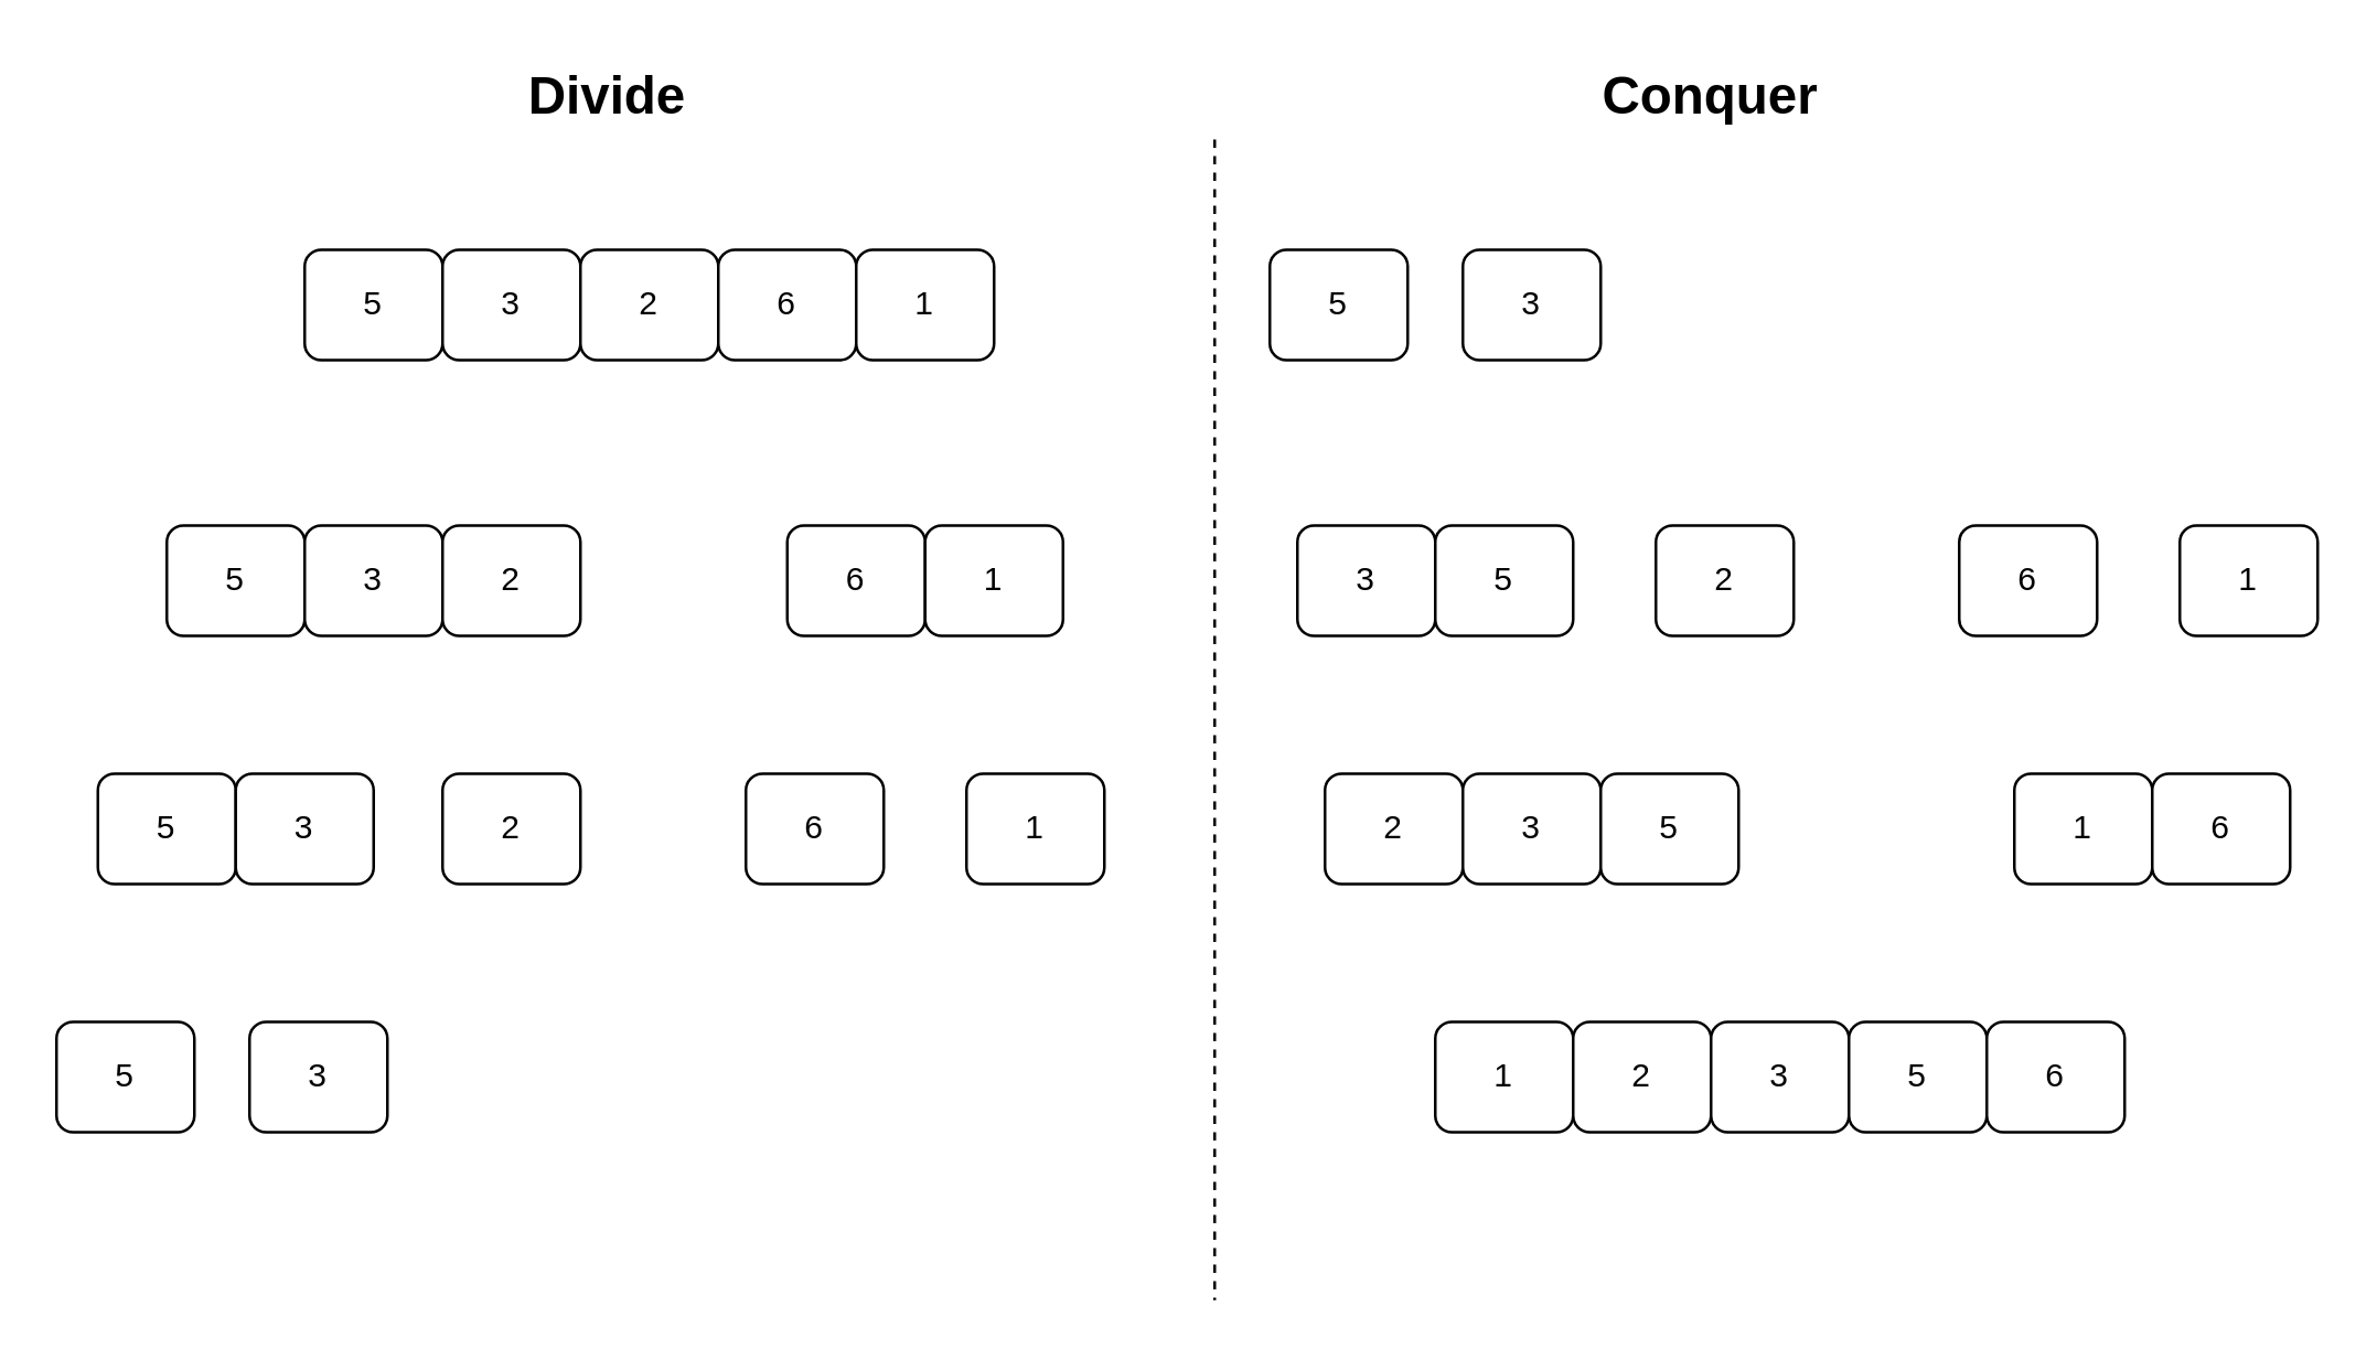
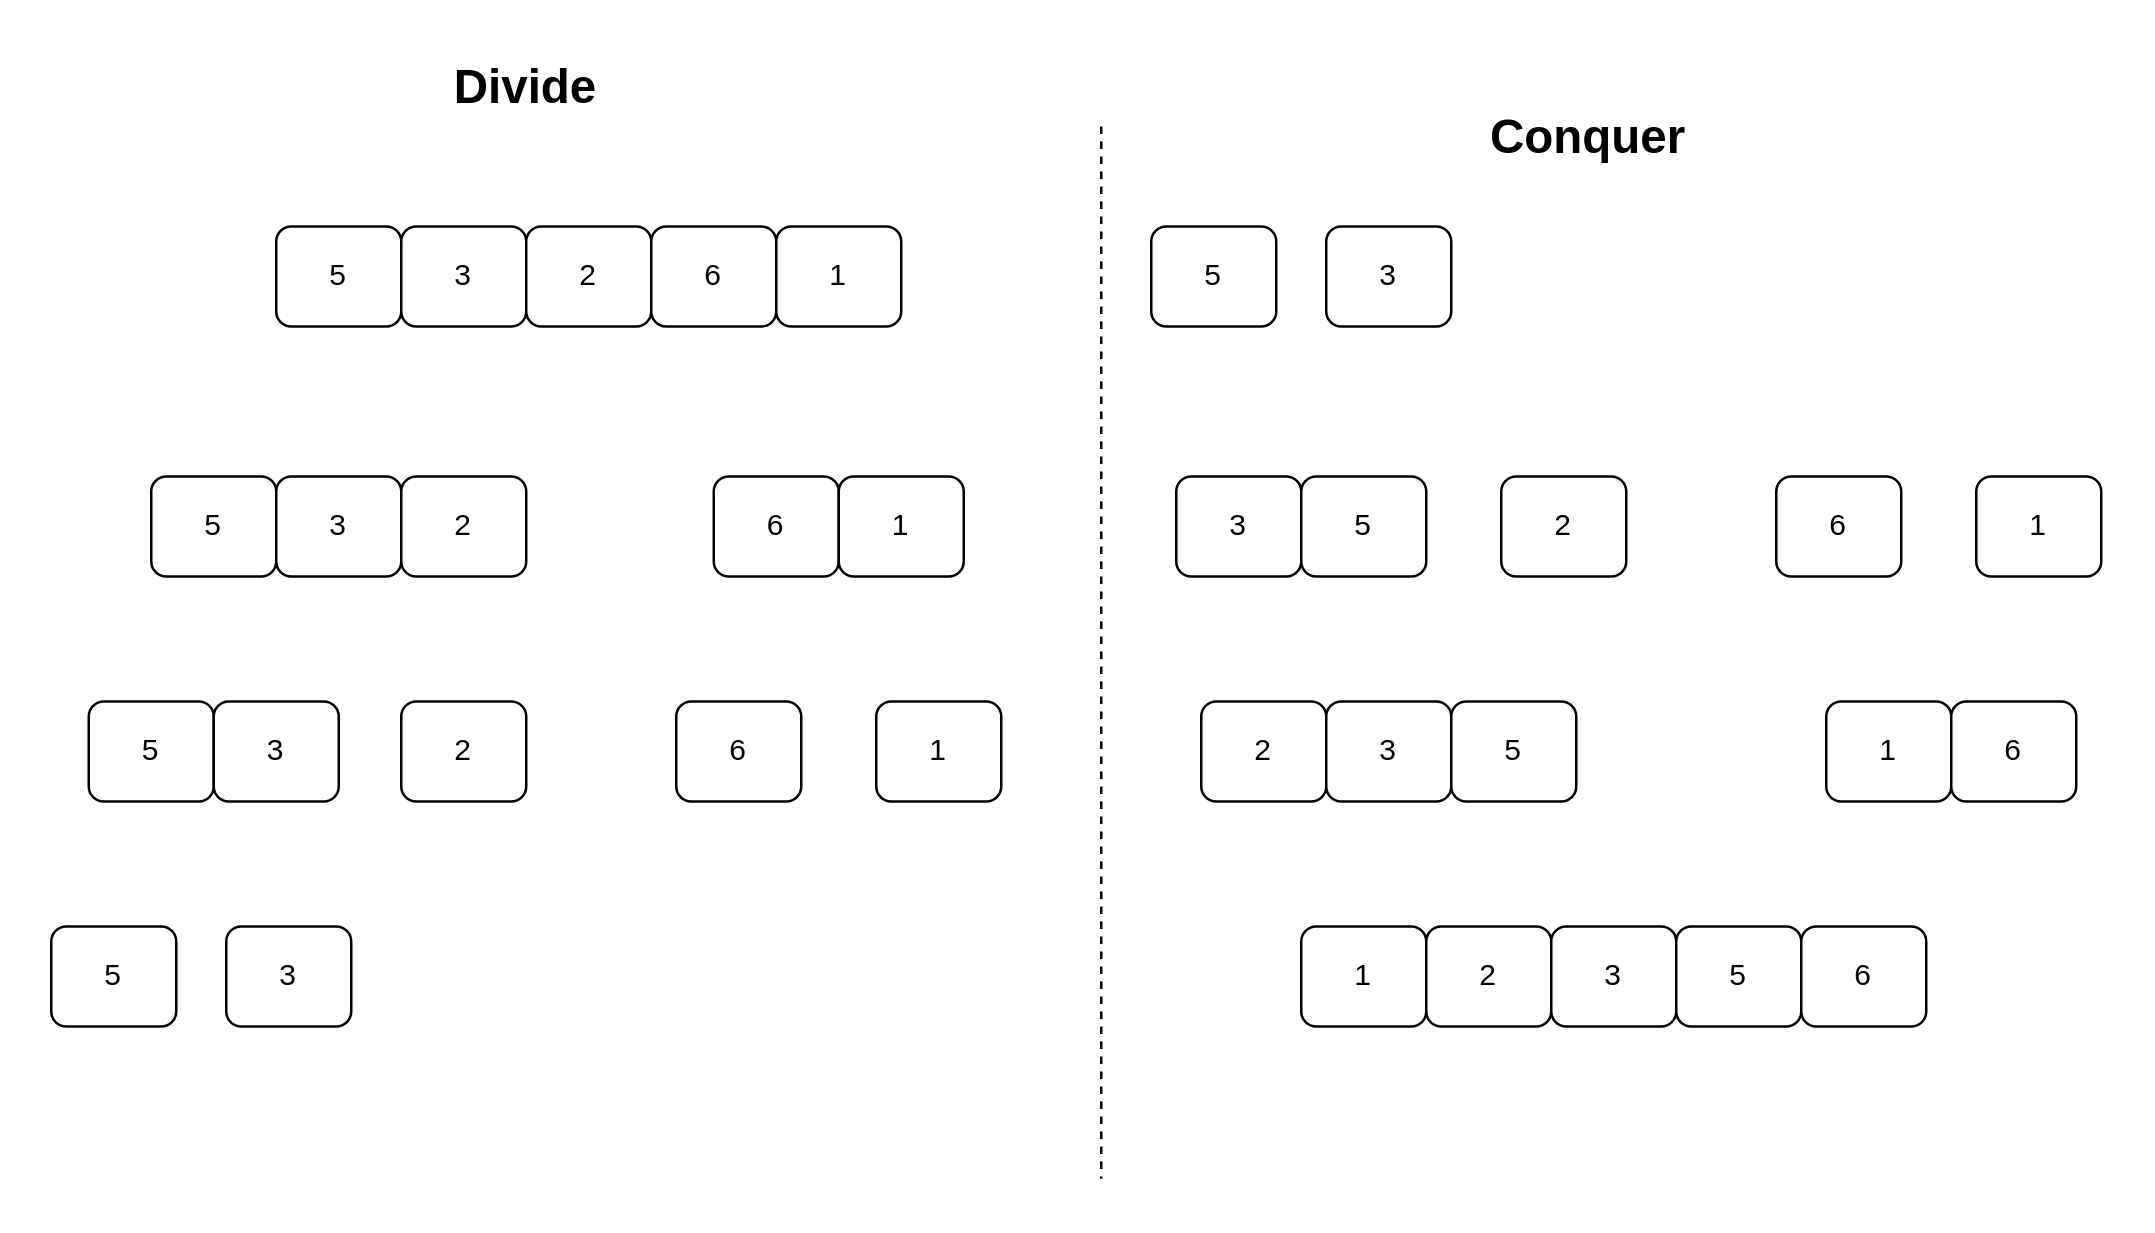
  <mxCell id="0" />
  <mxCell id="1" parent="0" />
  <mxCell id="2" value="5" style="rounded=1;whiteSpace=wrap;html=1;" vertex="1" parent="1"><mxGeometry x="110" y="90" width="50" height="40" as="geometry" /></mxCell>
  <mxCell id="3" value="3" style="rounded=1;whiteSpace=wrap;html=1;" vertex="1" parent="1"><mxGeometry x="160" y="90" width="50" height="40" as="geometry" /></mxCell>
  <mxCell id="4" value="2" style="rounded=1;whiteSpace=wrap;html=1;" vertex="1" parent="1"><mxGeometry x="210" y="90" width="50" height="40" as="geometry" /></mxCell>
  <mxCell id="5" value="6" style="rounded=1;whiteSpace=wrap;html=1;" vertex="1" parent="1"><mxGeometry x="260" y="90" width="50" height="40" as="geometry" /></mxCell>
  <mxCell id="6" value="1" style="rounded=1;whiteSpace=wrap;html=1;" vertex="1" parent="1"><mxGeometry x="310" y="90" width="50" height="40" as="geometry" /></mxCell>
  <mxCell id="7" value="5" style="rounded=1;whiteSpace=wrap;html=1;" vertex="1" parent="1"><mxGeometry x="60" y="190" width="50" height="40" as="geometry" /></mxCell>
  <mxCell id="8" value="3" style="rounded=1;whiteSpace=wrap;html=1;" vertex="1" parent="1"><mxGeometry x="110" y="190" width="50" height="40" as="geometry" /></mxCell>
  <mxCell id="9" value="2" style="rounded=1;whiteSpace=wrap;html=1;" vertex="1" parent="1"><mxGeometry x="160" y="190" width="50" height="40" as="geometry" /></mxCell>
  <mxCell id="10" value="6" style="rounded=1;whiteSpace=wrap;html=1;" vertex="1" parent="1"><mxGeometry x="285" y="190" width="50" height="40" as="geometry" /></mxCell>
  <mxCell id="11" value="1" style="rounded=1;whiteSpace=wrap;html=1;" vertex="1" parent="1"><mxGeometry x="335" y="190" width="50" height="40" as="geometry" /></mxCell>
  <mxCell id="12" value="5" style="rounded=1;whiteSpace=wrap;html=1;" vertex="1" parent="1"><mxGeometry x="35" y="280" width="50" height="40" as="geometry" /></mxCell>
  <mxCell id="13" value="3" style="rounded=1;whiteSpace=wrap;html=1;" vertex="1" parent="1"><mxGeometry x="85" y="280" width="50" height="40" as="geometry" /></mxCell>
  <mxCell id="14" value="2" style="rounded=1;whiteSpace=wrap;html=1;" vertex="1" parent="1"><mxGeometry x="160" y="280" width="50" height="40" as="geometry" /></mxCell>
  <mxCell id="15" value="6" style="rounded=1;whiteSpace=wrap;html=1;" vertex="1" parent="1"><mxGeometry x="270" y="280" width="50" height="40" as="geometry" /></mxCell>
  <mxCell id="16" value="1" style="rounded=1;whiteSpace=wrap;html=1;" vertex="1" parent="1"><mxGeometry x="350" y="280" width="50" height="40" as="geometry" /></mxCell>
  <mxCell id="17" value="5" style="rounded=1;whiteSpace=wrap;html=1;" vertex="1" parent="1"><mxGeometry x="20" y="370" width="50" height="40" as="geometry" /></mxCell>
  <mxCell id="18" value="3" style="rounded=1;whiteSpace=wrap;html=1;" vertex="1" parent="1"><mxGeometry x="90" y="370" width="50" height="40" as="geometry" /></mxCell>
  <mxCell id="19" value="" style="endArrow=none;dashed=1;html=1;rounded=0;" edge="1" parent="1"><mxGeometry width="50" height="50" relative="1" as="geometry"><mxPoint x="440" y="50" as="sourcePoint" /><mxPoint x="440" y="470.909" as="targetPoint" /></mxGeometry></mxCell>
- <mxCell id="20" value="Divide" style="text;html=1;align=center;verticalAlign=middle;whiteSpace=wrap;rounded=0;fontSize=19;fontStyle=1" vertex="1" parent="1"><mxGeometry x="180" y="20" width="80" height="30" as="geometry" /></mxCell>
- <mxCell id="21" value="Conquer" style="text;html=1;align=center;verticalAlign=middle;whiteSpace=wrap;rounded=0;fontSize=19;fontStyle=1" vertex="1" parent="1"><mxGeometry x="580" y="20" width="80" height="30" as="geometry" /></mxCell>
+ <mxCell id="20" value="Divide" style="text;html=1;align=center;verticalAlign=middle;whiteSpace=wrap;rounded=0;fontSize=19;fontStyle=1" vertex="1" parent="1"><mxGeometry x="170" y="20" width="80" height="30" as="geometry" /></mxCell>
+ <mxCell id="21" value="Conquer" style="text;html=1;align=center;verticalAlign=middle;whiteSpace=wrap;rounded=0;fontSize=19;fontStyle=1" vertex="1" parent="1"><mxGeometry x="595" y="40" width="80" height="30" as="geometry" /></mxCell>
  <mxCell id="22" value="6" style="rounded=1;whiteSpace=wrap;html=1;" vertex="1" parent="1"><mxGeometry x="710" y="190" width="50" height="40" as="geometry" /></mxCell>
  <mxCell id="23" value="1" style="rounded=1;whiteSpace=wrap;html=1;" vertex="1" parent="1"><mxGeometry x="790" y="190" width="50" height="40" as="geometry" /></mxCell>
  <mxCell id="24" value="5" style="rounded=1;whiteSpace=wrap;html=1;" vertex="1" parent="1"><mxGeometry x="460" y="90" width="50" height="40" as="geometry" /></mxCell>
  <mxCell id="25" value="3" style="rounded=1;whiteSpace=wrap;html=1;" vertex="1" parent="1"><mxGeometry x="530" y="90" width="50" height="40" as="geometry" /></mxCell>
  <mxCell id="26" value="3" style="rounded=1;whiteSpace=wrap;html=1;" vertex="1" parent="1"><mxGeometry x="470" y="190" width="50" height="40" as="geometry" /></mxCell>
  <mxCell id="27" value="5" style="rounded=1;whiteSpace=wrap;html=1;" vertex="1" parent="1"><mxGeometry x="520" y="190" width="50" height="40" as="geometry" /></mxCell>
  <mxCell id="28" value="2" style="rounded=1;whiteSpace=wrap;html=1;" vertex="1" parent="1"><mxGeometry x="600" y="190" width="50" height="40" as="geometry" /></mxCell>
  <mxCell id="29" value="1" style="rounded=1;whiteSpace=wrap;html=1;" vertex="1" parent="1"><mxGeometry x="730" y="280" width="50" height="40" as="geometry" /></mxCell>
  <mxCell id="30" value="6" style="rounded=1;whiteSpace=wrap;html=1;" vertex="1" parent="1"><mxGeometry x="780" y="280" width="50" height="40" as="geometry" /></mxCell>
  <mxCell id="31" value="2" style="rounded=1;whiteSpace=wrap;html=1;" vertex="1" parent="1"><mxGeometry x="480" y="280" width="50" height="40" as="geometry" /></mxCell>
  <mxCell id="32" value="3" style="rounded=1;whiteSpace=wrap;html=1;" vertex="1" parent="1"><mxGeometry x="530" y="280" width="50" height="40" as="geometry" /></mxCell>
  <mxCell id="33" value="5" style="rounded=1;whiteSpace=wrap;html=1;" vertex="1" parent="1"><mxGeometry x="580" y="280" width="50" height="40" as="geometry" /></mxCell>
  <mxCell id="34" value="1" style="rounded=1;whiteSpace=wrap;html=1;" vertex="1" parent="1"><mxGeometry x="520" y="370" width="50" height="40" as="geometry" /></mxCell>
  <mxCell id="35" value="2" style="rounded=1;whiteSpace=wrap;html=1;" vertex="1" parent="1"><mxGeometry x="570" y="370" width="50" height="40" as="geometry" /></mxCell>
  <mxCell id="36" value="3" style="rounded=1;whiteSpace=wrap;html=1;" vertex="1" parent="1"><mxGeometry x="620" y="370" width="50" height="40" as="geometry" /></mxCell>
  <mxCell id="37" value="5" style="rounded=1;whiteSpace=wrap;html=1;" vertex="1" parent="1"><mxGeometry x="670" y="370" width="50" height="40" as="geometry" /></mxCell>
  <mxCell id="38" value="6" style="rounded=1;whiteSpace=wrap;html=1;" vertex="1" parent="1"><mxGeometry x="720" y="370" width="50" height="40" as="geometry" /></mxCell>
